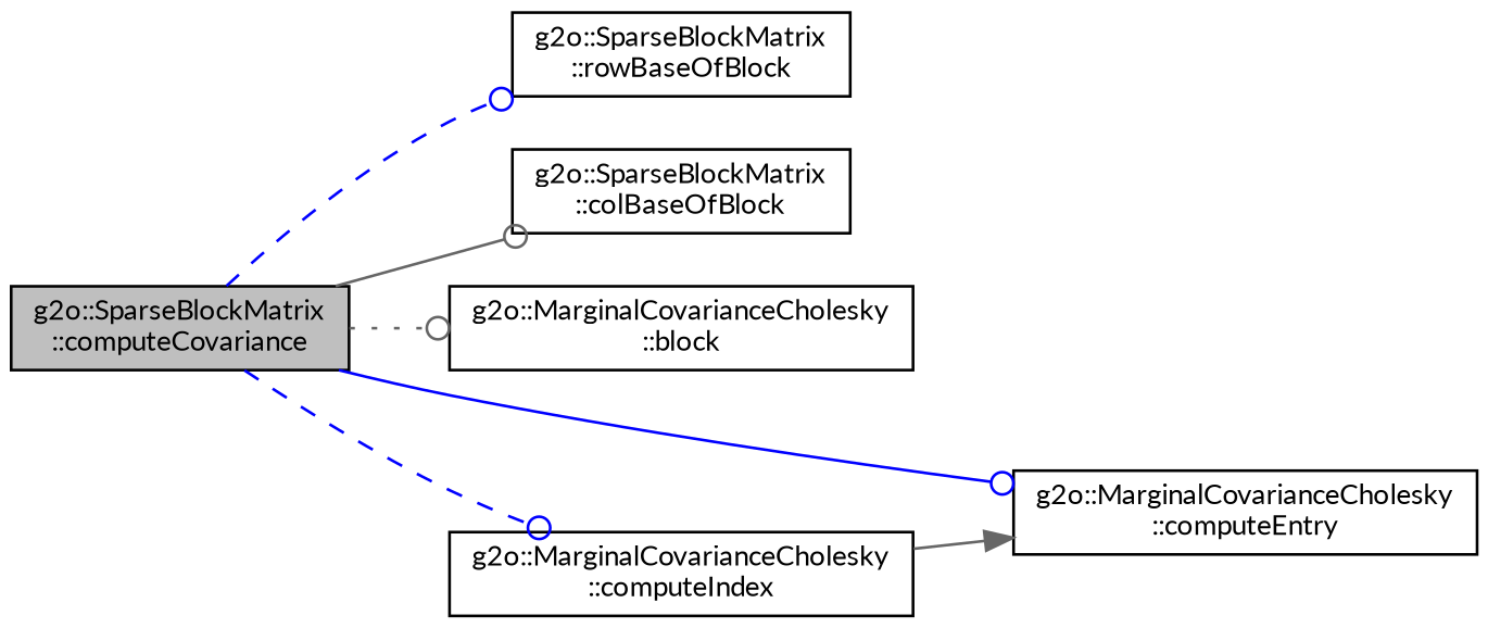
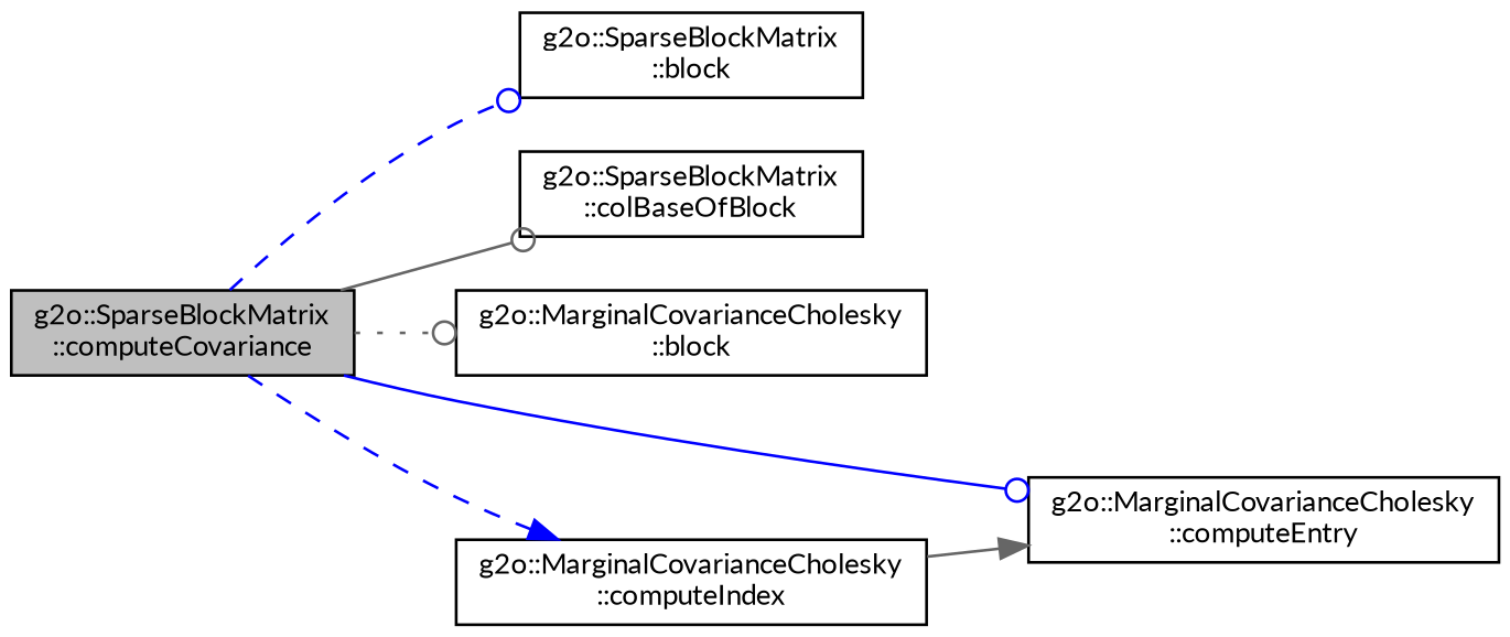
  digraph {
    fontname=Lato
    rankdir=LR
    node [color=black fillcolor=white fontname=Lato fontsize=10 shape=record style=filled]
    edge [arrowhead=odot color=blue fontname=Lato fontsize=10 labelfontname=Helvetica labelfontsize=10 style=solid]
    n1 [fillcolor=grey75 fontcolor=black height=0.2 label="g2o::SparseBlockMatrix\l::computeCovariance" width=0.4]
-   n2 [height=0.2 label="g2o::SparseBlockMatrix\l::rowBaseOfBlock" width=0.4]
+   n2 [height=0.2 label="g2o::SparseBlockMatrix\l::block" width=0.4]
    n3 [height=0.2 label="g2o::SparseBlockMatrix\l::colBaseOfBlock" width=0.4]
    n4 [height=0.2 label="g2o::MarginalCovarianceCholesky\l::block" width=0.4]
    n5 [height=0.2 label="g2o::MarginalCovarianceCholesky\l::computeEntry" width=0.4]
    n6 [height=0.2 label="g2o::MarginalCovarianceCholesky\l::computeIndex" width=0.4]
    n1 -> n2 [style=dashed]
    n1 -> n3 [color=gray40]
    n1 -> n4 [color=gray40 style=dotted]
    n1 -> n5
-   n1 -> n6 [style=dashed]
+   n1 -> n6 [arrowhead=normal style=dashed]
    n6 -> n5 [arrowhead=normal color=gray40]
  }
